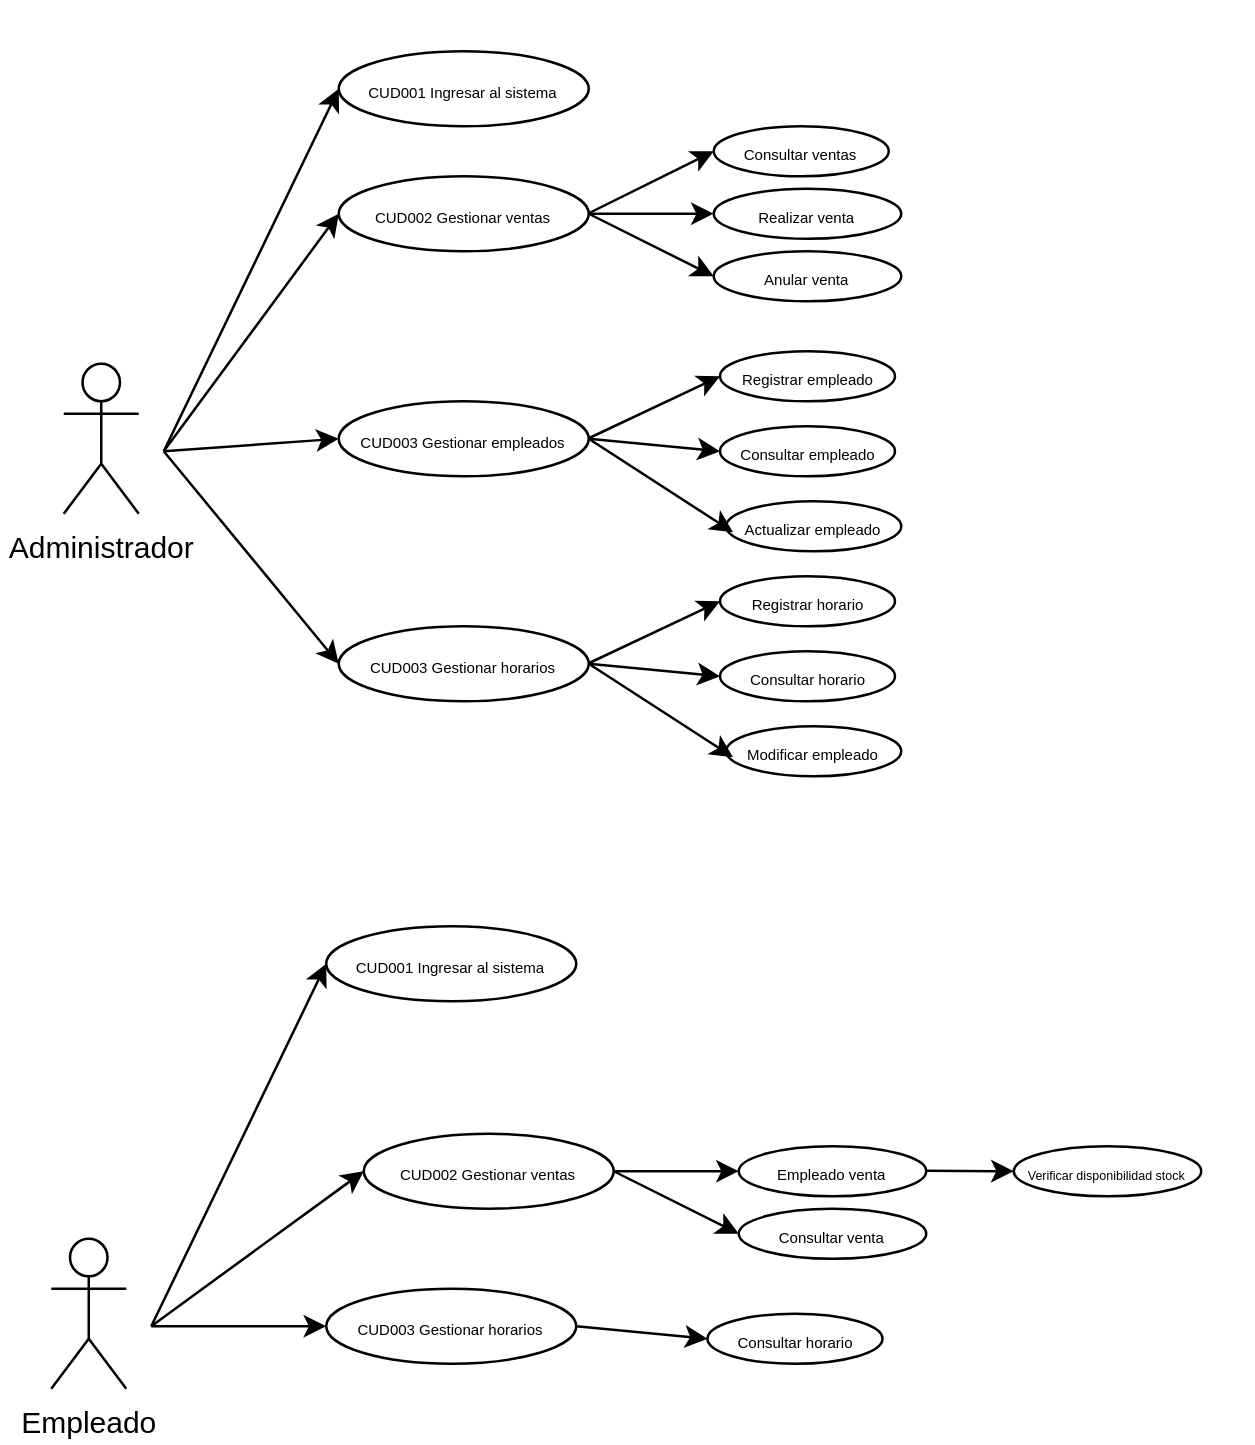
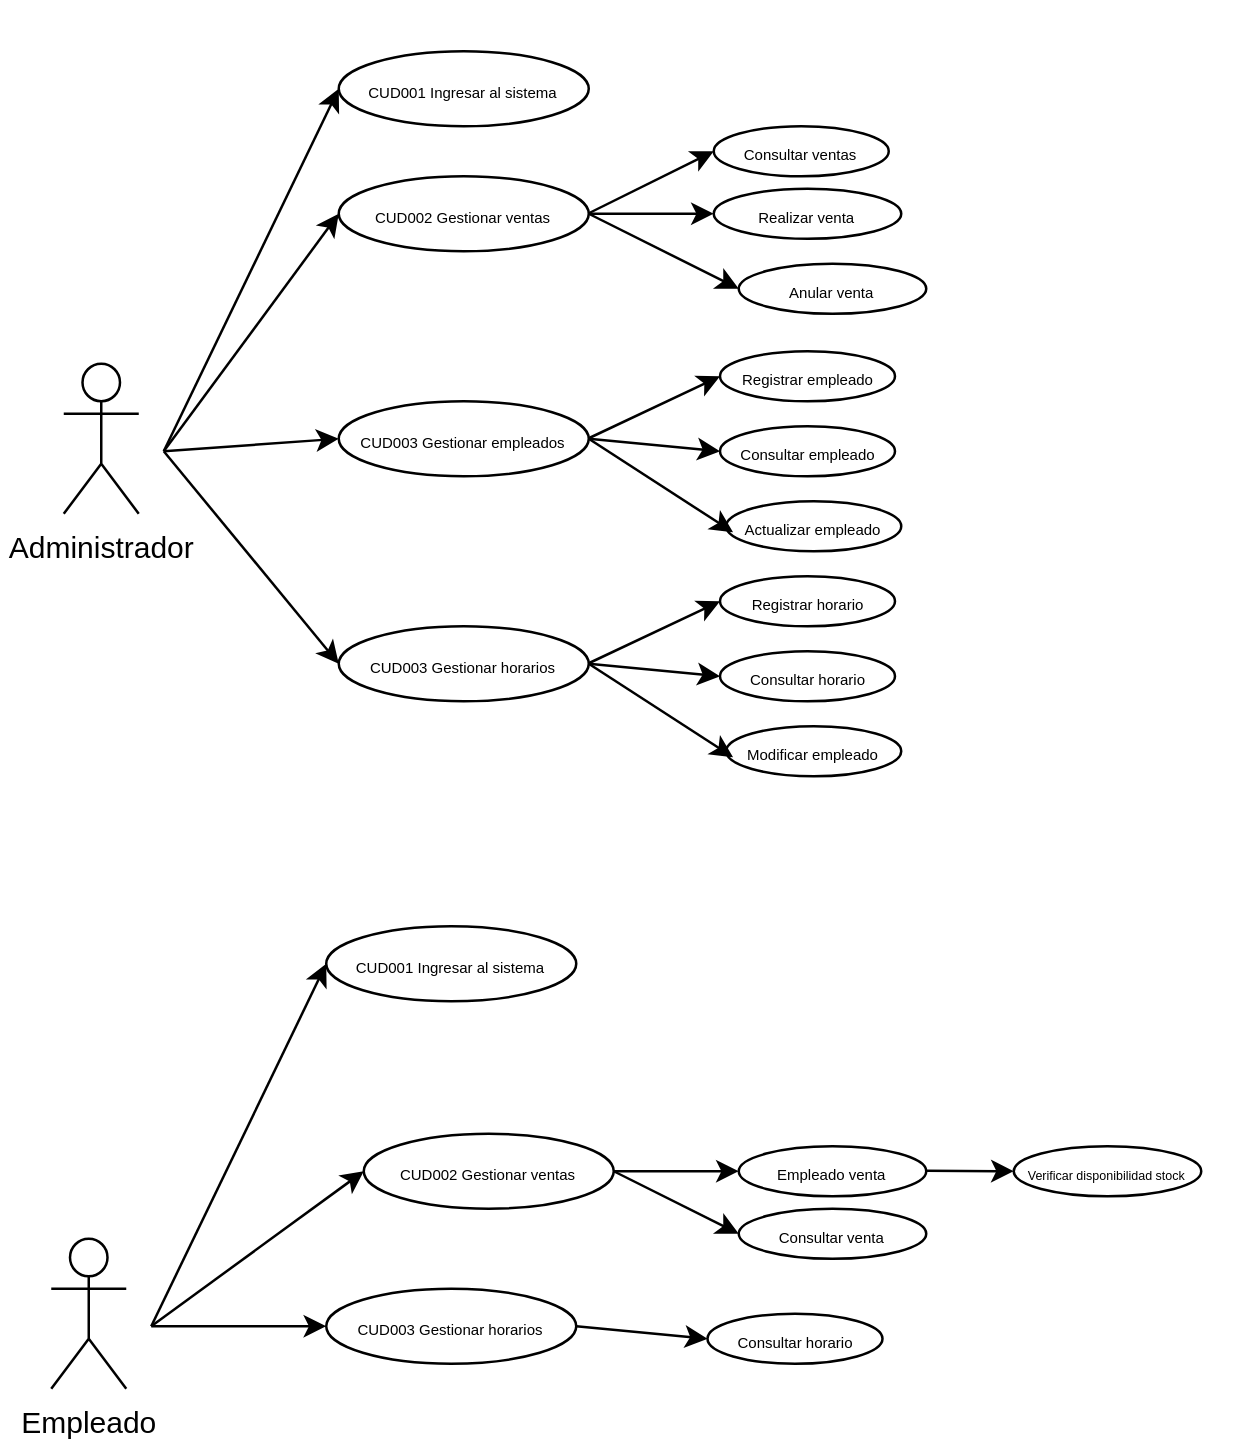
  <mxCell id="0" />
  <mxCell id="1" parent="0" />
  <mxCell id="2" value="Administrador" style="shape=umlActor;verticalLabelPosition=bottom;verticalAlign=top;html=1;outlineConnect=0;" vertex="1" parent="1"><mxGeometry x="25" y="145" width="30" height="60" as="geometry" /></mxCell>
  <mxCell id="3" value="&lt;font style=&quot;font-size: 6px;&quot;&gt;CUD001 Ingresar al sistema&lt;/font&gt;" style="ellipse;whiteSpace=wrap;html=1;" vertex="1" parent="1"><mxGeometry x="135" y="20" width="100" height="30" as="geometry" /></mxCell>
  <mxCell id="4" value="&lt;span style=&quot;font-size: 6px;&quot;&gt;CUD002 Gestionar ventas&lt;/span&gt;" style="ellipse;whiteSpace=wrap;html=1;" vertex="1" parent="1"><mxGeometry x="135" y="70" width="100" height="30" as="geometry" /></mxCell>
  <mxCell id="5" value="&lt;span style=&quot;font-size: 6px;&quot;&gt;CUD003 Gestionar empleados&lt;/span&gt;" style="ellipse;whiteSpace=wrap;html=1;" vertex="1" parent="1"><mxGeometry x="135" y="160" width="100" height="30" as="geometry" /></mxCell>
  <mxCell id="6" value="&lt;span style=&quot;font-size: 6px;&quot;&gt;CUD003 Gestionar horarios&lt;/span&gt;" style="ellipse;whiteSpace=wrap;html=1;" vertex="1" parent="1"><mxGeometry x="135" y="250" width="100" height="30" as="geometry" /></mxCell>
  <mxCell id="7" value="&lt;span style=&quot;font-size: 6px;&quot;&gt;Consultar ventas&lt;/span&gt;" style="ellipse;whiteSpace=wrap;html=1;" vertex="1" parent="1"><mxGeometry x="285" y="50" width="70" height="20" as="geometry" /></mxCell>
  <mxCell id="8" value="&lt;span style=&quot;font-size: 6px;&quot;&gt;Realizar venta&lt;/span&gt;" style="ellipse;whiteSpace=wrap;html=1;" vertex="1" parent="1"><mxGeometry x="285" y="75" width="75" height="20" as="geometry" /></mxCell>
- <mxCell id="9" value="&lt;span style=&quot;font-size: 6px;&quot;&gt;Anular venta&lt;/span&gt;" style="ellipse;whiteSpace=wrap;html=1;" vertex="1" parent="1"><mxGeometry x="285" y="100" width="75" height="20" as="geometry" /></mxCell>
+ <mxCell id="9" value="&lt;span style=&quot;font-size: 6px;&quot;&gt;Anular venta&lt;/span&gt;" style="ellipse;whiteSpace=wrap;html=1;" vertex="1" parent="1"><mxGeometry x="295" y="105" width="75" height="20" as="geometry" /></mxCell>
  <mxCell id="10" value="" style="endArrow=classic;html=1;rounded=0;entryX=0;entryY=0.5;entryDx=0;entryDy=0;exitX=1;exitY=0.5;exitDx=0;exitDy=0;" edge="1" parent="1" source="4" target="9"><mxGeometry width="50" height="50" relative="1" as="geometry"><mxPoint x="205" y="150" as="sourcePoint" /><mxPoint x="255" y="100" as="targetPoint" /></mxGeometry></mxCell>
  <mxCell id="11" value="" style="endArrow=classic;html=1;rounded=0;entryX=0;entryY=0.5;entryDx=0;entryDy=0;exitX=1;exitY=0.5;exitDx=0;exitDy=0;" edge="1" parent="1" source="4"><mxGeometry width="50" height="50" relative="1" as="geometry"><mxPoint x="235" y="60" as="sourcePoint" /><mxPoint x="285" y="85" as="targetPoint" /></mxGeometry></mxCell>
  <mxCell id="12" value="" style="endArrow=classic;html=1;rounded=0;entryX=0;entryY=0.5;entryDx=0;entryDy=0;exitX=1;exitY=0.5;exitDx=0;exitDy=0;" edge="1" parent="1" target="7"><mxGeometry width="50" height="50" relative="1" as="geometry"><mxPoint x="235" y="84.8" as="sourcePoint" /><mxPoint x="285" y="84.8" as="targetPoint" /></mxGeometry></mxCell>
  <mxCell id="13" value="&lt;span style=&quot;font-size: 6px;&quot;&gt;Registrar empleado&lt;/span&gt;" style="ellipse;whiteSpace=wrap;html=1;" vertex="1" parent="1"><mxGeometry x="287.5" y="140" width="70" height="20" as="geometry" /></mxCell>
  <mxCell id="14" value="&lt;span style=&quot;font-size: 6px;&quot;&gt;Consultar&lt;/span&gt;&lt;span style=&quot;font-size: 6px; background-color: transparent; color: light-dark(rgb(0, 0, 0), rgb(255, 255, 255));&quot;&gt;&amp;nbsp;empleado&lt;/span&gt;" style="ellipse;whiteSpace=wrap;html=1;" vertex="1" parent="1"><mxGeometry x="287.5" y="170" width="70" height="20" as="geometry" /></mxCell>
  <mxCell id="15" value="&lt;span style=&quot;font-size: 6px;&quot;&gt;Actualizar empleado&lt;/span&gt;" style="ellipse;whiteSpace=wrap;html=1;" vertex="1" parent="1"><mxGeometry x="290" y="200" width="70" height="20" as="geometry" /></mxCell>
  <mxCell id="16" value="" style="endArrow=classic;html=1;rounded=0;entryX=0.039;entryY=0.619;entryDx=0;entryDy=0;exitX=1;exitY=0.5;exitDx=0;exitDy=0;entryPerimeter=0;" edge="1" parent="1" target="15"><mxGeometry width="50" height="50" relative="1" as="geometry"><mxPoint x="235" y="175" as="sourcePoint" /><mxPoint x="285" y="200" as="targetPoint" /></mxGeometry></mxCell>
  <mxCell id="17" value="" style="endArrow=classic;html=1;rounded=0;entryX=0;entryY=0.5;entryDx=0;entryDy=0;exitX=1;exitY=0.5;exitDx=0;exitDy=0;" edge="1" parent="1" target="14"><mxGeometry width="50" height="50" relative="1" as="geometry"><mxPoint x="235" y="175" as="sourcePoint" /><mxPoint x="285" y="175" as="targetPoint" /></mxGeometry></mxCell>
  <mxCell id="18" value="" style="endArrow=classic;html=1;rounded=0;entryX=0;entryY=0.5;entryDx=0;entryDy=0;exitX=1;exitY=0.5;exitDx=0;exitDy=0;" edge="1" parent="1" target="13"><mxGeometry width="50" height="50" relative="1" as="geometry"><mxPoint x="235" y="174.8" as="sourcePoint" /><mxPoint x="285" y="150" as="targetPoint" /></mxGeometry></mxCell>
  <mxCell id="19" value="&lt;span style=&quot;font-size: 6px;&quot;&gt;Registrar horario&lt;/span&gt;" style="ellipse;whiteSpace=wrap;html=1;" vertex="1" parent="1"><mxGeometry x="287.5" y="230" width="70" height="20" as="geometry" /></mxCell>
  <mxCell id="20" value="&lt;span style=&quot;font-size: 6px;&quot;&gt;Consultar horario&lt;/span&gt;" style="ellipse;whiteSpace=wrap;html=1;" vertex="1" parent="1"><mxGeometry x="287.5" y="260" width="70" height="20" as="geometry" /></mxCell>
  <mxCell id="21" value="&lt;span style=&quot;font-size: 6px;&quot;&gt;Modificar empleado&lt;/span&gt;" style="ellipse;whiteSpace=wrap;html=1;" vertex="1" parent="1"><mxGeometry x="290" y="290" width="70" height="20" as="geometry" /></mxCell>
  <mxCell id="22" value="" style="endArrow=classic;html=1;rounded=0;entryX=0.039;entryY=0.619;entryDx=0;entryDy=0;exitX=1;exitY=0.5;exitDx=0;exitDy=0;entryPerimeter=0;" edge="1" parent="1" target="21"><mxGeometry width="50" height="50" relative="1" as="geometry"><mxPoint x="235" y="265" as="sourcePoint" /><mxPoint x="285" y="290" as="targetPoint" /></mxGeometry></mxCell>
  <mxCell id="23" value="" style="endArrow=classic;html=1;rounded=0;entryX=0;entryY=0.5;entryDx=0;entryDy=0;exitX=1;exitY=0.5;exitDx=0;exitDy=0;" edge="1" parent="1" target="20"><mxGeometry width="50" height="50" relative="1" as="geometry"><mxPoint x="235" y="265" as="sourcePoint" /><mxPoint x="285" y="265" as="targetPoint" /></mxGeometry></mxCell>
  <mxCell id="24" value="" style="endArrow=classic;html=1;rounded=0;entryX=0;entryY=0.5;entryDx=0;entryDy=0;exitX=1;exitY=0.5;exitDx=0;exitDy=0;" edge="1" parent="1" target="19"><mxGeometry width="50" height="50" relative="1" as="geometry"><mxPoint x="235" y="264.8" as="sourcePoint" /><mxPoint x="285" y="240" as="targetPoint" /></mxGeometry></mxCell>
  <mxCell id="25" value="" style="endArrow=classic;html=1;rounded=0;entryX=0;entryY=0.5;entryDx=0;entryDy=0;" edge="1" parent="1" target="3"><mxGeometry width="50" height="50" relative="1" as="geometry"><mxPoint x="65" y="180" as="sourcePoint" /><mxPoint x="115" y="120" as="targetPoint" /></mxGeometry></mxCell>
  <mxCell id="26" value="" style="endArrow=classic;html=1;rounded=0;entryX=0;entryY=0.5;entryDx=0;entryDy=0;" edge="1" parent="1" target="4"><mxGeometry width="50" height="50" relative="1" as="geometry"><mxPoint x="65" y="180" as="sourcePoint" /><mxPoint x="145" y="45" as="targetPoint" /></mxGeometry></mxCell>
  <mxCell id="27" value="" style="endArrow=classic;html=1;rounded=0;entryX=0;entryY=0.5;entryDx=0;entryDy=0;" edge="1" parent="1" target="5"><mxGeometry width="50" height="50" relative="1" as="geometry"><mxPoint x="65" y="180" as="sourcePoint" /><mxPoint x="155" y="55" as="targetPoint" /></mxGeometry></mxCell>
  <mxCell id="28" value="" style="endArrow=classic;html=1;rounded=0;entryX=0;entryY=0.5;entryDx=0;entryDy=0;" edge="1" parent="1" target="6"><mxGeometry width="50" height="50" relative="1" as="geometry"><mxPoint x="65" y="180" as="sourcePoint" /><mxPoint x="165" y="65" as="targetPoint" /></mxGeometry></mxCell>
  <mxCell id="29" value="Empleado" style="shape=umlActor;verticalLabelPosition=bottom;verticalAlign=top;html=1;outlineConnect=0;" vertex="1" parent="1"><mxGeometry x="20" y="495" width="30" height="60" as="geometry" /></mxCell>
  <mxCell id="30" value="&lt;font style=&quot;font-size: 6px;&quot;&gt;CUD001 Ingresar al sistema&lt;/font&gt;" style="ellipse;whiteSpace=wrap;html=1;" vertex="1" parent="1"><mxGeometry x="130" y="370" width="100" height="30" as="geometry" /></mxCell>
  <mxCell id="31" value="&lt;span style=&quot;font-size: 6px;&quot;&gt;CUD002 Gestionar ventas&lt;/span&gt;" style="ellipse;whiteSpace=wrap;html=1;" vertex="1" parent="1"><mxGeometry x="145" y="453" width="100" height="30" as="geometry" /></mxCell>
  <mxCell id="32" value="&lt;span style=&quot;font-size: 6px;&quot;&gt;CUD003 Gestionar horarios&lt;/span&gt;" style="ellipse;whiteSpace=wrap;html=1;" vertex="1" parent="1"><mxGeometry x="130" y="515" width="100" height="30" as="geometry" /></mxCell>
  <mxCell id="33" value="&lt;span style=&quot;font-size: 6px;&quot;&gt;Empleado venta&lt;/span&gt;" style="ellipse;whiteSpace=wrap;html=1;" vertex="1" parent="1"><mxGeometry x="295" y="458" width="75" height="20" as="geometry" /></mxCell>
  <mxCell id="34" value="&lt;span style=&quot;font-size: 6px;&quot;&gt;Consultar venta&lt;/span&gt;" style="ellipse;whiteSpace=wrap;html=1;" vertex="1" parent="1"><mxGeometry x="295" y="483" width="75" height="20" as="geometry" /></mxCell>
  <mxCell id="35" value="" style="endArrow=classic;html=1;rounded=0;entryX=0;entryY=0.5;entryDx=0;entryDy=0;exitX=1;exitY=0.5;exitDx=0;exitDy=0;" edge="1" parent="1" target="34"><mxGeometry width="50" height="50" relative="1" as="geometry"><mxPoint x="245" y="468" as="sourcePoint" /><mxPoint x="265" y="483" as="targetPoint" /></mxGeometry></mxCell>
  <mxCell id="36" value="" style="endArrow=classic;html=1;rounded=0;entryX=0;entryY=0.5;entryDx=0;entryDy=0;exitX=1;exitY=0.5;exitDx=0;exitDy=0;" edge="1" parent="1"><mxGeometry width="50" height="50" relative="1" as="geometry"><mxPoint x="245" y="468" as="sourcePoint" /><mxPoint x="295" y="468" as="targetPoint" /></mxGeometry></mxCell>
  <mxCell id="37" value="&lt;span style=&quot;font-size: 6px;&quot;&gt;Consultar horario&lt;/span&gt;" style="ellipse;whiteSpace=wrap;html=1;" vertex="1" parent="1"><mxGeometry x="282.5" y="525" width="70" height="20" as="geometry" /></mxCell>
  <mxCell id="38" value="" style="endArrow=classic;html=1;rounded=0;entryX=0;entryY=0.5;entryDx=0;entryDy=0;exitX=1;exitY=0.5;exitDx=0;exitDy=0;" edge="1" parent="1" target="37"><mxGeometry width="50" height="50" relative="1" as="geometry"><mxPoint x="230" y="530" as="sourcePoint" /><mxPoint x="280" y="530" as="targetPoint" /></mxGeometry></mxCell>
  <mxCell id="39" value="" style="endArrow=classic;html=1;rounded=0;entryX=0;entryY=0.5;entryDx=0;entryDy=0;" edge="1" parent="1" target="30"><mxGeometry width="50" height="50" relative="1" as="geometry"><mxPoint x="60" y="530" as="sourcePoint" /><mxPoint x="110" y="470" as="targetPoint" /></mxGeometry></mxCell>
  <mxCell id="40" value="" style="endArrow=classic;html=1;rounded=0;entryX=0;entryY=0.5;entryDx=0;entryDy=0;" edge="1" parent="1" target="31"><mxGeometry width="50" height="50" relative="1" as="geometry"><mxPoint x="60" y="530" as="sourcePoint" /><mxPoint x="140" y="395" as="targetPoint" /></mxGeometry></mxCell>
  <mxCell id="41" value="" style="endArrow=classic;html=1;rounded=0;entryX=0;entryY=0.5;entryDx=0;entryDy=0;" edge="1" parent="1" target="32"><mxGeometry width="50" height="50" relative="1" as="geometry"><mxPoint x="60" y="530" as="sourcePoint" /><mxPoint x="160" y="415" as="targetPoint" /></mxGeometry></mxCell>
  <mxCell id="42" value="&lt;font style=&quot;font-size: 5px;&quot;&gt;Verificar disponibilidad stock&lt;/font&gt;" style="ellipse;whiteSpace=wrap;html=1;" vertex="1" parent="1"><mxGeometry x="405" y="458" width="75" height="20" as="geometry" /></mxCell>
  <mxCell id="43" value="" style="endArrow=classic;html=1;rounded=0;entryX=0;entryY=0.5;entryDx=0;entryDy=0;exitX=1;exitY=0.5;exitDx=0;exitDy=0;" edge="1" parent="1" target="42"><mxGeometry width="50" height="50" relative="1" as="geometry"><mxPoint x="370" y="467.8" as="sourcePoint" /><mxPoint x="400" y="463" as="targetPoint" /></mxGeometry></mxCell>
